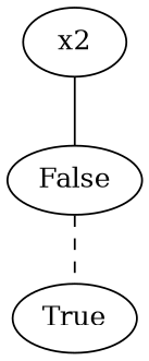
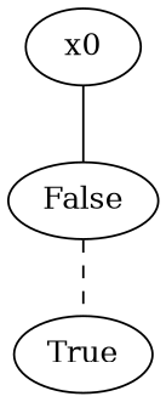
  graph {
    edge [color=black]
-   n1 [label=x2]
+   n1 [label=x0]
    n2 [label=False]
    n3 [label=True]
    n1 -- n2
    n2 -- n3 [style=dashed]
  }
